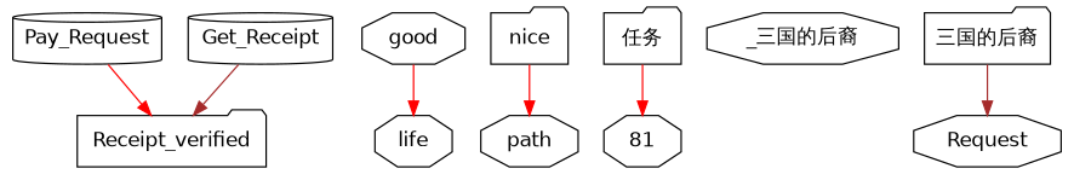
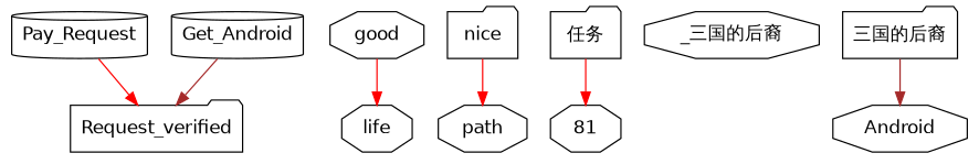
  digraph {
    fontname="DejaVu Sans"
    node [fontname="DejaVu Sans" shape=octagon]
    edge [color=red fontname="DejaVu Sans"]
    Pay_Request [shape=cylinder]
-   Receipt_verified [shape=folder]
-   Get_Receipt [shape=cylinder]
+   Receipt_verified [shape=folder label=Request_verified]
+   Get_Receipt [shape=cylinder label=Get_Android]
    good
    life
    nice [shape=folder]
    n7 [label=path]
    "任务" [shape=folder]
    n9 [label=81]
    n10 [label="_三国的后裔"]
    "三国的后裔" [shape=folder]
-   Android [label=Request]
+   Android
    Pay_Request -> Receipt_verified
    Get_Receipt -> Receipt_verified [color=brown]
    good -> life
    nice -> n7
    "任务" -> n9
    "三国的后裔" -> Android [color=brown]
  }
